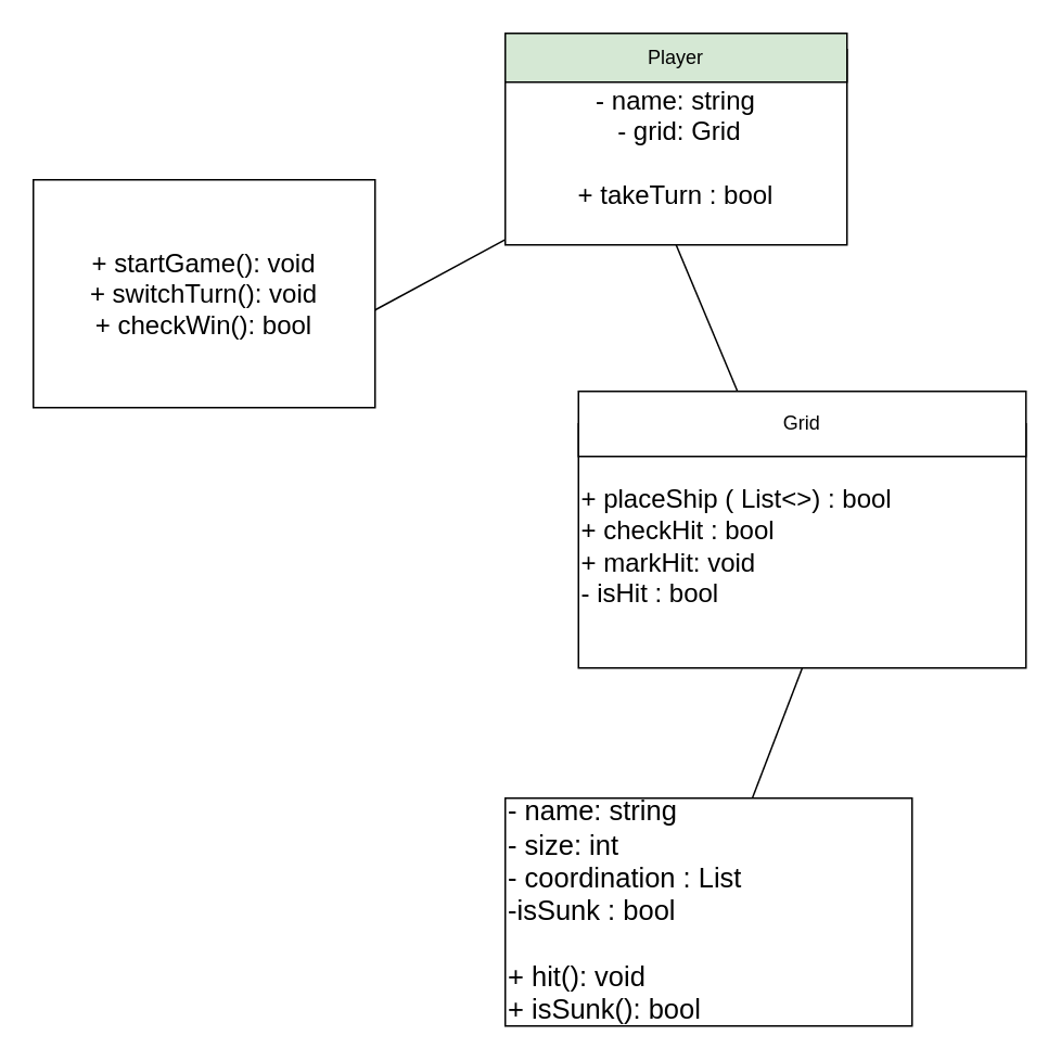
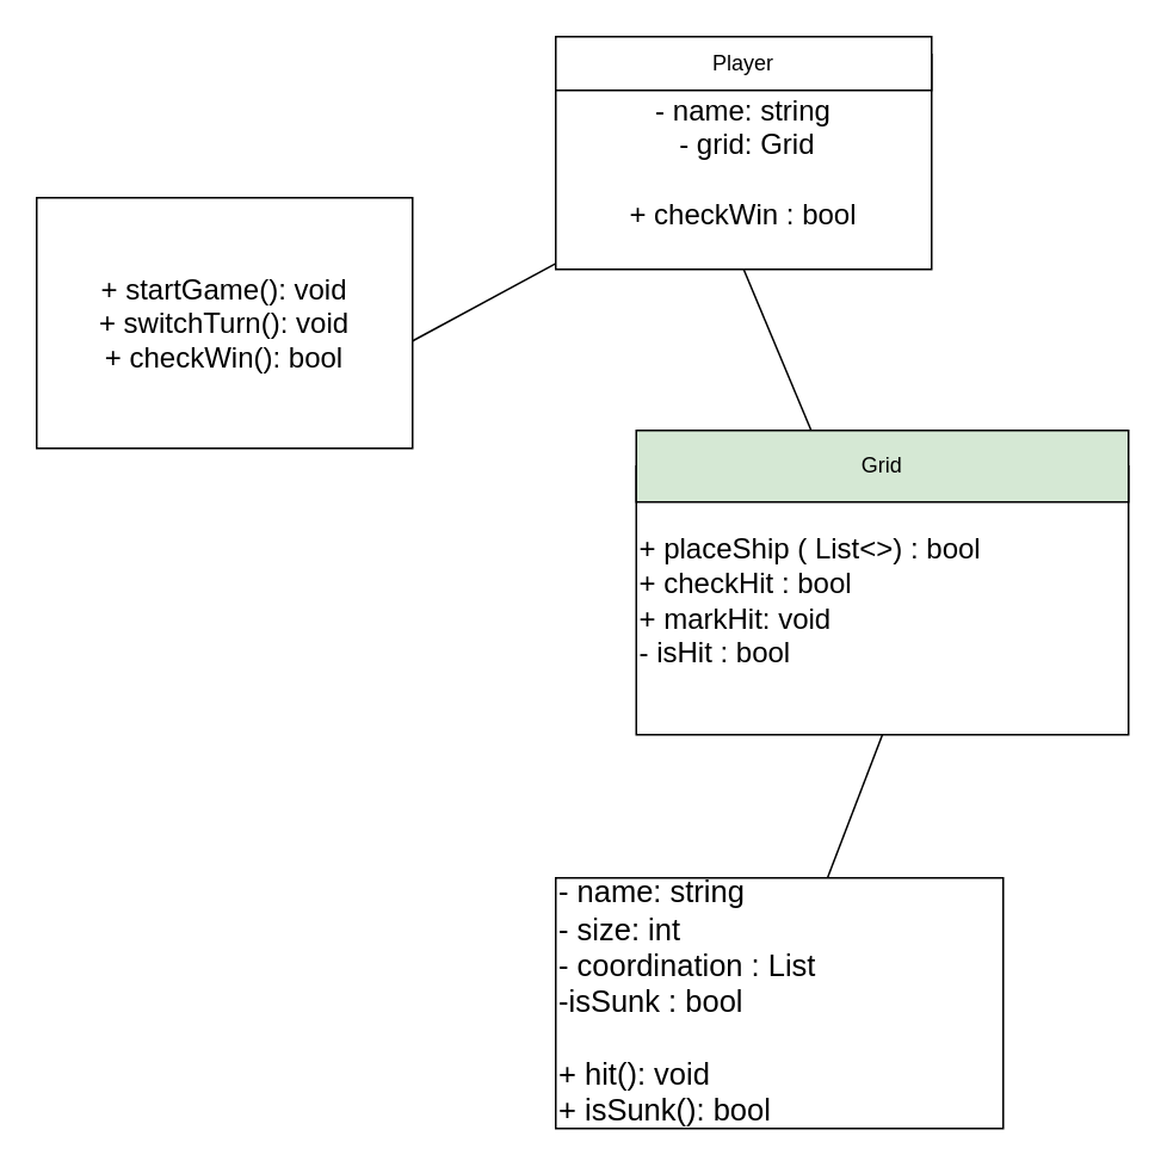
  <mxCell id="0" />
  <mxCell id="1" parent="0" />
  <mxCell id="2" value="&lt;font style=&quot;font-size: 16px;&quot;&gt;+ startGame(): void&lt;/font&gt;&lt;div&gt;&lt;font style=&quot;font-size: 16px;&quot;&gt;+ switchTurn(): void&lt;/font&gt;&lt;/div&gt;&lt;div&gt;&lt;span style=&quot;font-size: 16px; background-color: transparent; color: light-dark(rgb(0, 0, 0), rgb(255, 255, 255));&quot;&gt;+ checkWin(): bool&lt;/span&gt;&lt;/div&gt;" style="rounded=0;whiteSpace=wrap;html=1;" vertex="1" parent="1"><mxGeometry x="20" y="110" width="210" height="140" as="geometry" /></mxCell>
  <mxCell id="3" value="" style="endArrow=none;html=1;rounded=0;" edge="1" parent="1" target="4"><mxGeometry width="50" height="50" relative="1" as="geometry"><mxPoint x="230" y="190" as="sourcePoint" /><mxPoint x="340" y="100" as="targetPoint" /></mxGeometry></mxCell>
- <mxCell id="4" value="&lt;font style=&quot;font-size: 16px;&quot;&gt;- name: string&lt;/font&gt;&lt;div&gt;&lt;font style=&quot;font-size: 16px;&quot;&gt;&amp;nbsp;- grid: Grid&lt;/font&gt;&lt;/div&gt;&lt;div&gt;&lt;font style=&quot;font-size: 16px;&quot;&gt;&lt;br&gt;&lt;/font&gt;&lt;/div&gt;&lt;div&gt;&lt;font style=&quot;font-size: 16px;&quot;&gt;+ takeTurn : bool&lt;/font&gt;&lt;/div&gt;" style="rounded=0;whiteSpace=wrap;html=1;" vertex="1" parent="1"><mxGeometry x="310" y="30" width="210" height="120" as="geometry" /></mxCell>
- <mxCell id="5" value="Player" style="rounded=0;whiteSpace=wrap;html=1;fillColor=#d5e8d4;" vertex="1" parent="1"><mxGeometry x="310" y="20" width="210" height="30" as="geometry" /></mxCell>
+ <mxCell id="4" value="&lt;font style=&quot;font-size: 16px;&quot;&gt;- name: string&lt;/font&gt;&lt;div&gt;&lt;font style=&quot;font-size: 16px;&quot;&gt;&amp;nbsp;- grid: Grid&lt;/font&gt;&lt;/div&gt;&lt;div&gt;&lt;font style=&quot;font-size: 16px;&quot;&gt;&lt;br&gt;&lt;/font&gt;&lt;/div&gt;&lt;div&gt;&lt;font style=&quot;font-size: 16px;&quot;&gt;+ checkWin : bool&lt;/font&gt;&lt;/div&gt;" style="rounded=0;whiteSpace=wrap;html=1;" vertex="1" parent="1"><mxGeometry x="310" y="30" width="210" height="120" as="geometry" /></mxCell>
+ <mxCell id="5" value="Player" style="rounded=0;whiteSpace=wrap;html=1;" vertex="1" parent="1"><mxGeometry x="310" y="20" width="210" height="30" as="geometry" /></mxCell>
  <mxCell id="6" value="" style="endArrow=none;html=1;rounded=0;exitX=0.5;exitY=1;exitDx=0;exitDy=0;" edge="1" parent="1" source="4" target="7"><mxGeometry width="50" height="50" relative="1" as="geometry"><mxPoint x="430" y="290" as="sourcePoint" /><mxPoint x="430" y="150" as="targetPoint" /></mxGeometry></mxCell>
  <mxCell id="7" value="&lt;font style=&quot;font-size: 16px;&quot;&gt;+ placeShip ( List&amp;lt;&amp;gt;) : bool&lt;/font&gt;&lt;div&gt;&lt;font style=&quot;font-size: 16px;&quot;&gt;+ checkHit : bool&lt;br&gt;&lt;/font&gt;&lt;/div&gt;&lt;div&gt;&lt;font style=&quot;font-size: 16px;&quot;&gt;+ markHit: void&amp;nbsp;&lt;/font&gt;&lt;/div&gt;&lt;div&gt;&lt;font style=&quot;font-size: 16px;&quot;&gt;- isHit : bool&lt;/font&gt;&lt;/div&gt;" style="rounded=0;whiteSpace=wrap;html=1;align=left;" vertex="1" parent="1"><mxGeometry x="355" y="260" width="275" height="150" as="geometry" /></mxCell>
- <mxCell id="8" value="Grid" style="rounded=0;whiteSpace=wrap;html=1;" vertex="1" parent="1"><mxGeometry x="355" y="240" width="275" height="40" as="geometry" /></mxCell>
+ <mxCell id="8" value="Grid" style="rounded=0;whiteSpace=wrap;html=1;fillColor=#d5e8d4;" vertex="1" parent="1"><mxGeometry x="355" y="240" width="275" height="40" as="geometry" /></mxCell>
  <mxCell id="9" value="" style="endArrow=none;html=1;rounded=0;exitX=0.5;exitY=1;exitDx=0;exitDy=0;" edge="1" parent="1" source="7" target="10"><mxGeometry width="50" height="50" relative="1" as="geometry"><mxPoint x="280" y="510" as="sourcePoint" /><mxPoint x="490" y="410" as="targetPoint" /></mxGeometry></mxCell>
  <mxCell id="10" value="&lt;font style=&quot;font-size: 17px;&quot;&gt;- name: string&lt;/font&gt;&lt;div&gt;&lt;font style=&quot;font-size: 17px;&quot;&gt;- size: int&lt;/font&gt;&lt;/div&gt;&lt;div&gt;&lt;font style=&quot;font-size: 17px;&quot;&gt;- coordination : List&lt;/font&gt;&lt;/div&gt;&lt;div&gt;&lt;font style=&quot;font-size: 17px;&quot;&gt;-isSunk : bool&lt;/font&gt;&lt;/div&gt;&lt;div&gt;&lt;font style=&quot;font-size: 17px;&quot;&gt;&lt;br&gt;&lt;/font&gt;&lt;/div&gt;&lt;div&gt;&lt;font style=&quot;font-size: 17px;&quot;&gt;+ hit(): void&lt;/font&gt;&lt;/div&gt;&lt;div&gt;&lt;font style=&quot;font-size: 17px;&quot;&gt;+ isSunk(): bool&lt;/font&gt;&lt;/div&gt;" style="rounded=0;whiteSpace=wrap;html=1;align=left;" vertex="1" parent="1"><mxGeometry x="310" y="490" width="250" height="140" as="geometry" /></mxCell>
